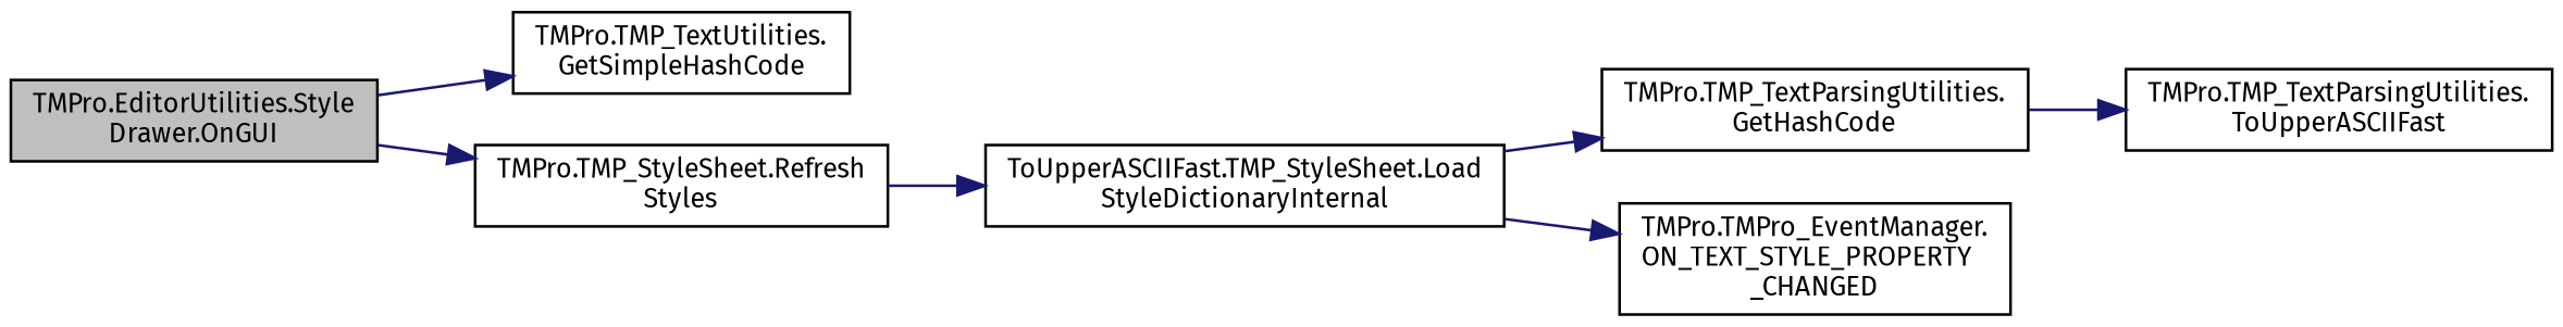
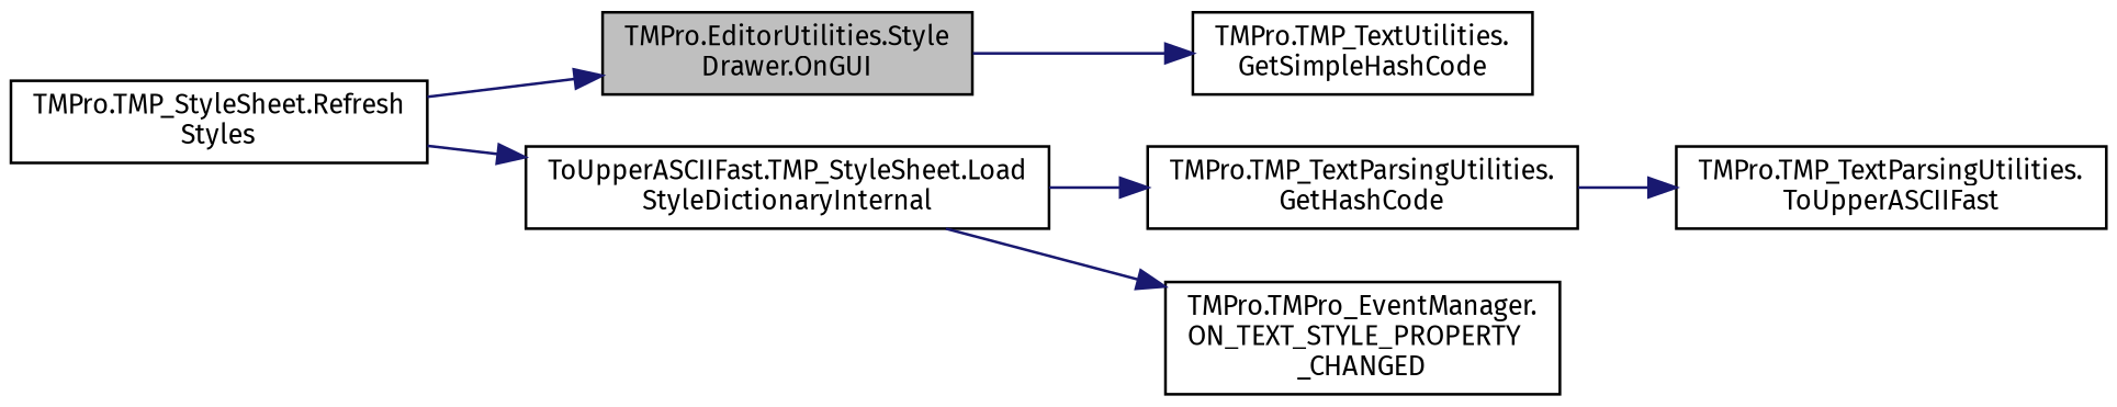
  digraph {
    fontname="Fira Sans"
    rankdir=LR
    node [color=black fillcolor=white fontname="Fira Sans" fontsize=10 shape=record style=filled]
    edge [color=midnightblue fontname="Fira Sans" fontsize=10 labelfontname=Helvetica labelfontsize=10 style=solid]
    n1 [fillcolor=grey75 fontcolor=black height=0.2 label="TMPro.EditorUtilities.Style\lDrawer.OnGUI" width=0.4]
    n2 [height=0.2 label="TMPro.TMP_TextUtilities.\lGetSimpleHashCode" width=0.4]
    n3 [height=0.2 label="TMPro.TMP_StyleSheet.Refresh\lStyles" width=0.4]
    n4 [height=0.2 label="ToUpperASCIIFast.TMP_StyleSheet.Load\lStyleDictionaryInternal" width=0.4]
    n5 [height=0.2 label="TMPro.TMP_TextParsingUtilities.\lGetHashCode" width=0.4]
    n6 [height=0.2 label="TMPro.TMPro_EventManager.\lON_TEXT_STYLE_PROPERTY\l_CHANGED" width=0.4]
    n7 [height=0.2 label="TMPro.TMP_TextParsingUtilities.\lToUpperASCIIFast" width=0.4]
    n1 -> n2
-   n1 -> n3
+   n3 -> n1
    n3 -> n4
    n4 -> n5
    n4 -> n6
    n5 -> n7
  }
